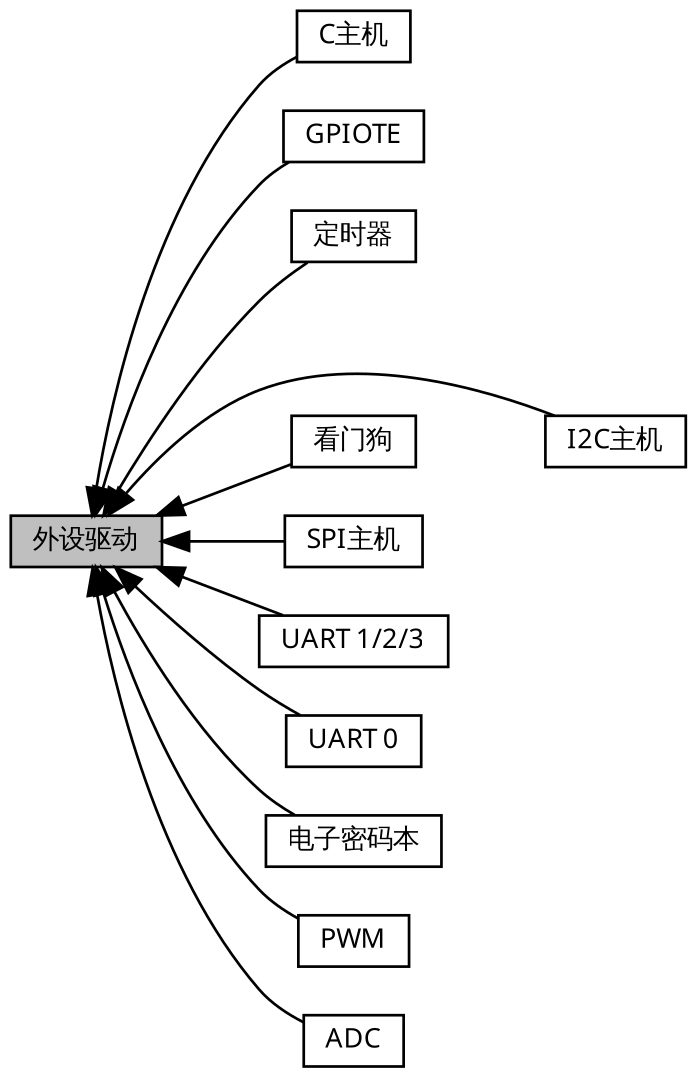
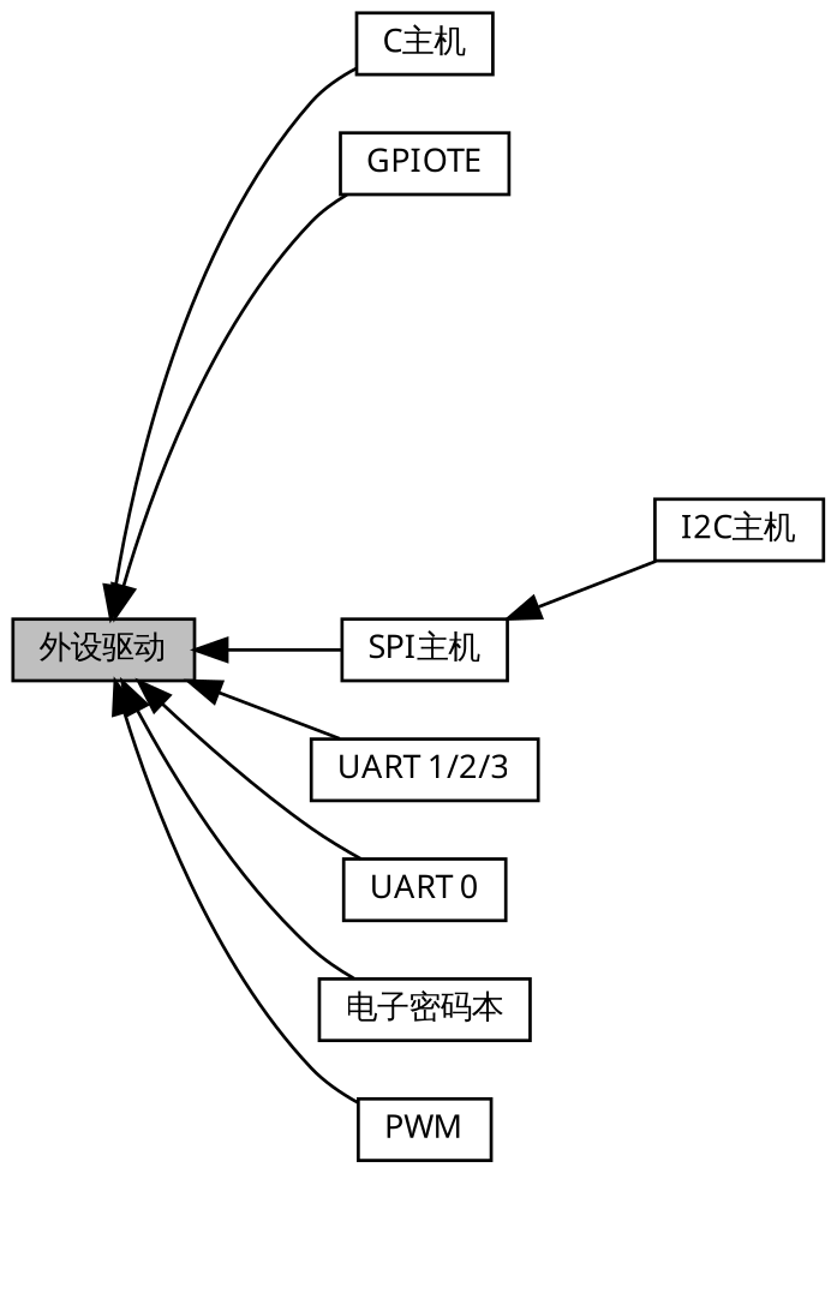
  digraph {
    rankdir=LR
    node [color=black fillcolor=white fontname="黑体" fontsize=10 shape=box style=filled]
    edge [dir=back fontname="黑体" fontsize=10 labelfontname="黑体" labelfontsize=10 shape=plaintext style=solid]
    n1 [height=0.2 label="C主机" width=0.4]
    n2 [height=0.2 label=GPIOTE width=0.4]
    n3 [fillcolor=grey75 fontcolor=black height=0.2 label="外设驱动" width=0.4]
-   n4 [height=0.2 label="定时器" width=0.4]
    n5 [height=0.2 label="I2C主机" width=0.4]
-   n6 [height=0.2 label="看门狗" width=0.4]
    n7 [height=0.2 label="SPI主机" width=0.4]
    n8 [height=0.2 label="UART 1/2/3" width=0.4]
    n9 [height=0.2 label="UART 0" width=0.4]
    n10 [height=0.2 label="电子密码本" width=0.4]
    n11 [height=0.2 label=PWM width=0.4]
-   n12 [height=0.2 label=ADC width=0.4]
    n3 -> n1
    n3 -> n2
-   n3 -> n4
-   n3 -> n5
-   n3 -> n6
+   n7 -> n5
    n3 -> n7
    n3 -> n8
    n3 -> n9
    n3 -> n10
    n3 -> n11
-   n3 -> n12
  }
